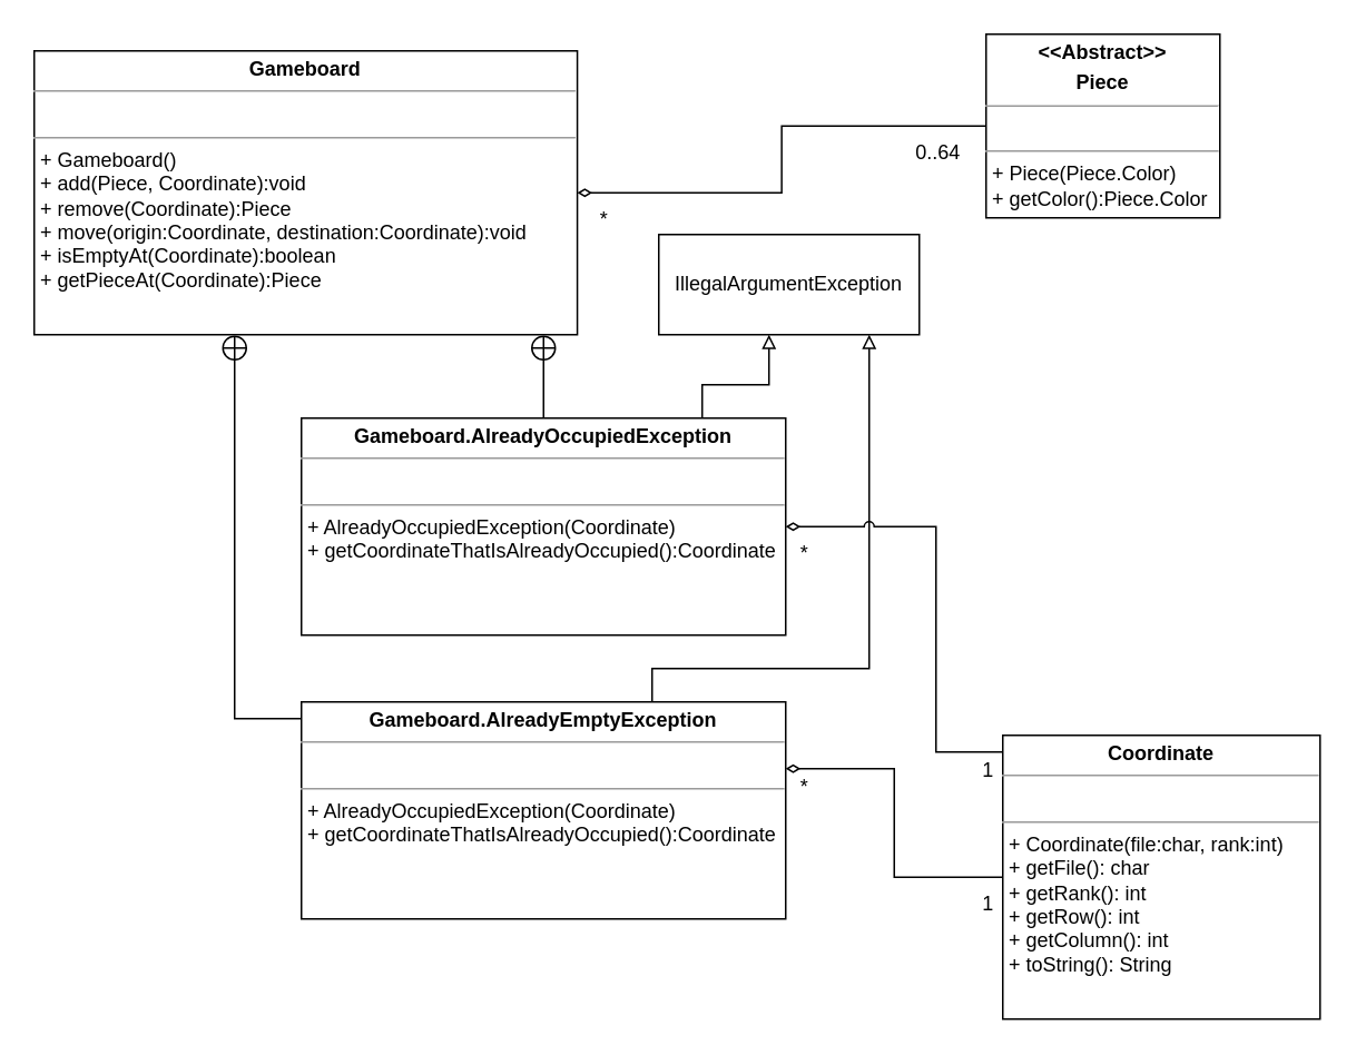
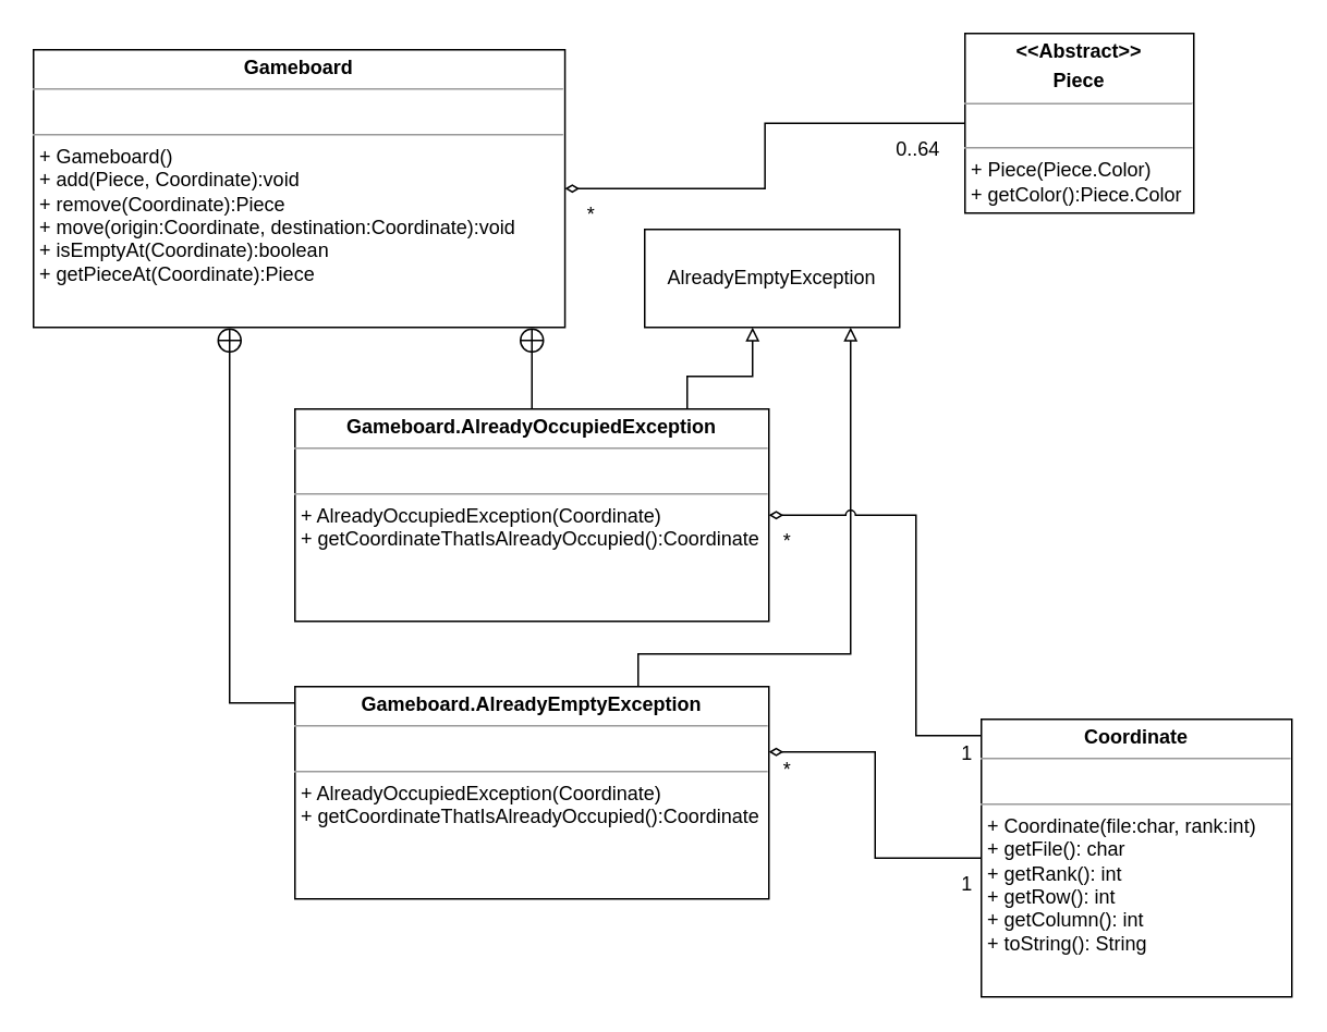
  <mxCell id="0" />
  <mxCell id="1" parent="0" />
  <mxCell id="2" value="&lt;p style=&quot;margin: 0px ; margin-top: 4px ; text-align: center&quot;&gt;&lt;b&gt;Gameboard&lt;/b&gt;&lt;/p&gt;&lt;hr size=&quot;1&quot;&gt;&lt;p style=&quot;margin: 0px ; margin-left: 4px&quot;&gt;&amp;nbsp;&lt;/p&gt;&lt;hr size=&quot;1&quot;&gt;&lt;p style=&quot;margin: 0px ; margin-left: 4px&quot;&gt;+ Gameboard()&lt;/p&gt;&lt;p style=&quot;margin: 0px ; margin-left: 4px&quot;&gt;+ add(Piece, Coordinate):void&lt;/p&gt;&lt;p style=&quot;margin: 0px ; margin-left: 4px&quot;&gt;+ remove(Coordinate):Piece&lt;/p&gt;&lt;p style=&quot;margin: 0px ; margin-left: 4px&quot;&gt;+ move(origin:Coordinate, destination:Coordinate):void&lt;/p&gt;&lt;p style=&quot;margin: 0px ; margin-left: 4px&quot;&gt;+ isEmptyAt(Coordinate):boolean&lt;/p&gt;&lt;p style=&quot;margin: 0px ; margin-left: 4px&quot;&gt;+ getPieceAt(Coordinate):Piece&lt;/p&gt;" style="verticalAlign=top;align=left;overflow=fill;fontSize=12;fontFamily=Helvetica;html=1;rounded=0;shadow=0;comic=0;labelBackgroundColor=none;strokeWidth=1" parent="1" vertex="1"><mxGeometry x="20" y="30" width="325.22" height="170" as="geometry" /></mxCell>
  <mxCell id="3" style="edgeStyle=orthogonalEdgeStyle;rounded=0;orthogonalLoop=1;jettySize=auto;html=1;endArrow=block;endFill=0;" parent="1" source="5" target="6" edge="1"><mxGeometry relative="1" as="geometry"><Array as="points"><mxPoint x="420" y="230" /><mxPoint x="460" y="230" /></Array></mxGeometry></mxCell>
  <mxCell id="4" style="edgeStyle=orthogonalEdgeStyle;rounded=0;orthogonalLoop=1;jettySize=auto;html=1;endArrow=circlePlus;endFill=0;" parent="1" source="5" target="2" edge="1"><mxGeometry relative="1" as="geometry"><Array as="points"><mxPoint x="283" y="360" /><mxPoint x="283" y="360" /></Array></mxGeometry></mxCell>
  <mxCell id="5" value="&lt;p style=&quot;margin: 0px ; margin-top: 4px ; text-align: center&quot;&gt;&lt;b&gt;Gameboard.AlreadyOccupiedException&lt;/b&gt;&lt;/p&gt;&lt;hr size=&quot;1&quot;&gt;&lt;p style=&quot;margin: 0px ; margin-left: 4px&quot;&gt;&amp;nbsp;&lt;/p&gt;&lt;hr size=&quot;1&quot;&gt;&lt;p style=&quot;margin: 0px ; margin-left: 4px&quot;&gt;+ AlreadyOccupiedException(Coordinate)&lt;/p&gt;&lt;p style=&quot;margin: 0px ; margin-left: 4px&quot;&gt;+ getCoordinateThatIsAlreadyOccupied():Coordinate&lt;/p&gt;&lt;p style=&quot;margin: 0px ; margin-left: 4px&quot;&gt;&lt;br&gt;&lt;/p&gt;" style="verticalAlign=top;align=left;overflow=fill;fontSize=12;fontFamily=Helvetica;html=1;rounded=0;shadow=0;comic=0;labelBackgroundColor=none;strokeWidth=1" parent="1" vertex="1"><mxGeometry x="180" y="250" width="290" height="130" as="geometry" /></mxCell>
- <mxCell id="6" value="IllegalArgumentException" style="rounded=0;whiteSpace=wrap;html=1;" parent="1" vertex="1"><mxGeometry x="394" y="140" width="156" height="60" as="geometry" /></mxCell>
+ <mxCell id="6" value="AlreadyEmptyException" style="rounded=0;whiteSpace=wrap;html=1;" parent="1" vertex="1"><mxGeometry x="394" y="140" width="156" height="60" as="geometry" /></mxCell>
  <mxCell id="7" style="edgeStyle=orthogonalEdgeStyle;rounded=0;orthogonalLoop=1;jettySize=auto;html=1;endArrow=circlePlus;endFill=0;" parent="1" source="8" target="2" edge="1"><mxGeometry relative="1" as="geometry"><mxPoint x="80" y="340" as="targetPoint" /><Array as="points"><mxPoint x="140" y="430" /></Array></mxGeometry></mxCell>
  <mxCell id="8" value="&lt;p style=&quot;margin: 0px ; margin-top: 4px ; text-align: center&quot;&gt;&lt;b&gt;Gameboard.AlreadyEmptyException&lt;/b&gt;&lt;/p&gt;&lt;hr size=&quot;1&quot;&gt;&lt;p style=&quot;margin: 0px ; margin-left: 4px&quot;&gt;&amp;nbsp;&lt;/p&gt;&lt;hr size=&quot;1&quot;&gt;&lt;p style=&quot;margin: 0px ; margin-left: 4px&quot;&gt;+ AlreadyOccupiedException(Coordinate)&lt;/p&gt;&lt;p style=&quot;margin: 0px ; margin-left: 4px&quot;&gt;+ getCoordinateThatIsAlreadyOccupied():Coordinate&lt;/p&gt;&lt;p style=&quot;margin: 0px ; margin-left: 4px&quot;&gt;&lt;br&gt;&lt;/p&gt;" style="verticalAlign=top;align=left;overflow=fill;fontSize=12;fontFamily=Helvetica;html=1;rounded=0;shadow=0;comic=0;labelBackgroundColor=none;strokeWidth=1" parent="1" vertex="1"><mxGeometry x="180" y="420" width="290" height="130" as="geometry" /></mxCell>
  <mxCell id="9" style="edgeStyle=orthogonalEdgeStyle;rounded=0;orthogonalLoop=1;jettySize=auto;html=1;endArrow=block;endFill=0;" parent="1" source="8" target="6" edge="1"><mxGeometry relative="1" as="geometry"><mxPoint x="490" y="340" as="sourcePoint" /><mxPoint x="575" y="120" as="targetPoint" /><Array as="points"><mxPoint x="390" y="400" /><mxPoint x="520" y="400" /></Array></mxGeometry></mxCell>
  <mxCell id="10" style="edgeStyle=orthogonalEdgeStyle;rounded=0;orthogonalLoop=1;jettySize=auto;html=1;endArrow=diamondThin;endFill=0;" parent="1" source="16" target="8" edge="1"><mxGeometry relative="1" as="geometry"><Array as="points"><mxPoint x="535" y="525" /><mxPoint x="535" y="460" /></Array></mxGeometry></mxCell>
  <mxCell id="11" value="1" style="text;html=1;align=center;verticalAlign=middle;resizable=0;points=[];labelBackgroundColor=#ffffff;" parent="10" vertex="1" connectable="0"><mxGeometry x="-0.897" relative="1" as="geometry"><mxPoint y="15" as="offset" /></mxGeometry></mxCell>
  <mxCell id="12" value="*" style="text;html=1;align=center;verticalAlign=middle;resizable=0;points=[];labelBackgroundColor=#ffffff;" parent="10" vertex="1" connectable="0"><mxGeometry x="0.908" relative="1" as="geometry"><mxPoint x="1" y="10" as="offset" /></mxGeometry></mxCell>
  <mxCell id="13" style="edgeStyle=orthogonalEdgeStyle;rounded=0;orthogonalLoop=1;jettySize=auto;html=1;endArrow=diamondThin;endFill=0;jumpStyle=arc;" parent="1" source="16" target="5" edge="1"><mxGeometry relative="1" as="geometry"><Array as="points"><mxPoint x="560" y="450" /><mxPoint x="560" y="315" /></Array></mxGeometry></mxCell>
  <mxCell id="14" value="1" style="text;html=1;align=center;verticalAlign=middle;resizable=0;points=[];labelBackgroundColor=#ffffff;" parent="13" vertex="1" connectable="0"><mxGeometry x="-0.94" relative="1" as="geometry"><mxPoint x="-2" y="10" as="offset" /></mxGeometry></mxCell>
  <mxCell id="15" value="*" style="text;html=1;align=center;verticalAlign=middle;resizable=0;points=[];labelBackgroundColor=#ffffff;" parent="13" vertex="1" connectable="0"><mxGeometry x="0.947" y="4" relative="1" as="geometry"><mxPoint x="3" y="11" as="offset" /></mxGeometry></mxCell>
  <mxCell id="16" value="&lt;p style=&quot;margin: 0px ; margin-top: 4px ; text-align: center&quot;&gt;&lt;b&gt;Coordinate&lt;/b&gt;&lt;/p&gt;&lt;hr size=&quot;1&quot;&gt;&lt;p style=&quot;margin: 0px ; margin-left: 4px&quot;&gt;&amp;nbsp;&lt;/p&gt;&lt;hr size=&quot;1&quot;&gt;&lt;p style=&quot;margin: 0px ; margin-left: 4px&quot;&gt;+ Coordinate(file:char, rank:int)&lt;br&gt;+ getFile(): char&lt;/p&gt;&lt;p style=&quot;margin: 0px ; margin-left: 4px&quot;&gt;+ getRank(): int&lt;br&gt;&lt;/p&gt;&lt;p style=&quot;margin: 0px ; margin-left: 4px&quot;&gt;+ getRow(): int&lt;br&gt;&lt;/p&gt;&lt;p style=&quot;margin: 0px ; margin-left: 4px&quot;&gt;+ getColumn(): int&lt;br&gt;&lt;/p&gt;&lt;p style=&quot;margin: 0px ; margin-left: 4px&quot;&gt;+ toString(): String&lt;br&gt;&lt;/p&gt;" style="verticalAlign=top;align=left;overflow=fill;fontSize=12;fontFamily=Helvetica;html=1;rounded=0;shadow=0;comic=0;labelBackgroundColor=none;strokeWidth=1" parent="1" vertex="1"><mxGeometry x="600" y="440" width="190" height="170" as="geometry" /></mxCell>
  <mxCell id="17" style="edgeStyle=orthogonalEdgeStyle;rounded=0;jumpStyle=arc;orthogonalLoop=1;jettySize=auto;html=1;endArrow=diamondThin;endFill=0;" parent="1" source="20" target="2" edge="1"><mxGeometry relative="1" as="geometry" /></mxCell>
  <mxCell id="18" value="*" style="text;html=1;align=center;verticalAlign=middle;resizable=0;points=[];labelBackgroundColor=#ffffff;" parent="17" vertex="1" connectable="0"><mxGeometry x="0.923" y="1" relative="1" as="geometry"><mxPoint x="4.17" y="14" as="offset" /></mxGeometry></mxCell>
  <mxCell id="19" value="0..64" style="text;html=1;align=center;verticalAlign=middle;resizable=0;points=[];labelBackgroundColor=#ffffff;" parent="17" vertex="1" connectable="0"><mxGeometry x="-0.885" y="-2" relative="1" as="geometry"><mxPoint x="-13.33" y="17" as="offset" /></mxGeometry></mxCell>
  <mxCell id="20" value="&lt;p style=&quot;margin: 0px ; margin-top: 4px ; text-align: center&quot;&gt;&lt;b&gt;&amp;lt;&amp;lt;Abstract&amp;gt;&amp;gt;&lt;/b&gt;&lt;/p&gt;&lt;p style=&quot;margin: 0px ; margin-top: 4px ; text-align: center&quot;&gt;&lt;b&gt;Piece&lt;/b&gt;&lt;/p&gt;&lt;hr size=&quot;1&quot;&gt;&lt;p style=&quot;margin: 0px ; margin-left: 4px&quot;&gt;&amp;nbsp;&lt;/p&gt;&lt;hr size=&quot;1&quot;&gt;&lt;p style=&quot;margin: 0px ; margin-left: 4px&quot;&gt;+ Piece(Piece.Color)&lt;/p&gt;&lt;p style=&quot;margin: 0px ; margin-left: 4px&quot;&gt;+ getColor():Piece.Color&lt;/p&gt;" style="verticalAlign=top;align=left;overflow=fill;fontSize=12;fontFamily=Helvetica;html=1;rounded=0;shadow=0;comic=0;labelBackgroundColor=none;strokeWidth=1" parent="1" vertex="1"><mxGeometry x="590" y="20" width="140" height="110" as="geometry" /></mxCell>
